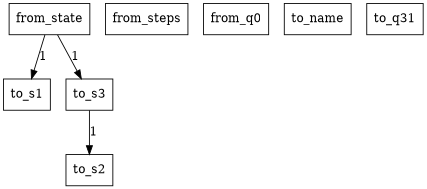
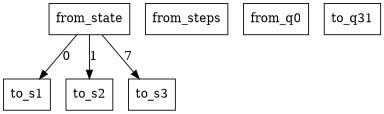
  digraph {
    rankdir=TB
    node [fillcolor=white shape=box style=filled]
    n1 [label=<from_state>]
    n2 [label=<to_s1>]
    n3 [label=<to_s2>]
    n4 [label=<to_s3>]
    n5 [label=<from_steps>]
    n6 [label=<from_q0>]
-   n7 [label=<to_name>]
    n8 [label=<to_q31>]
-   n1 -> n2 [label=1]
-   n4 -> n3 [label=1]
-   n1 -> n4 [label=1]
+   n1 -> n2 [label=0]
+   n1 -> n3 [label=1]
+   n1 -> n4 [label=7]
  }
